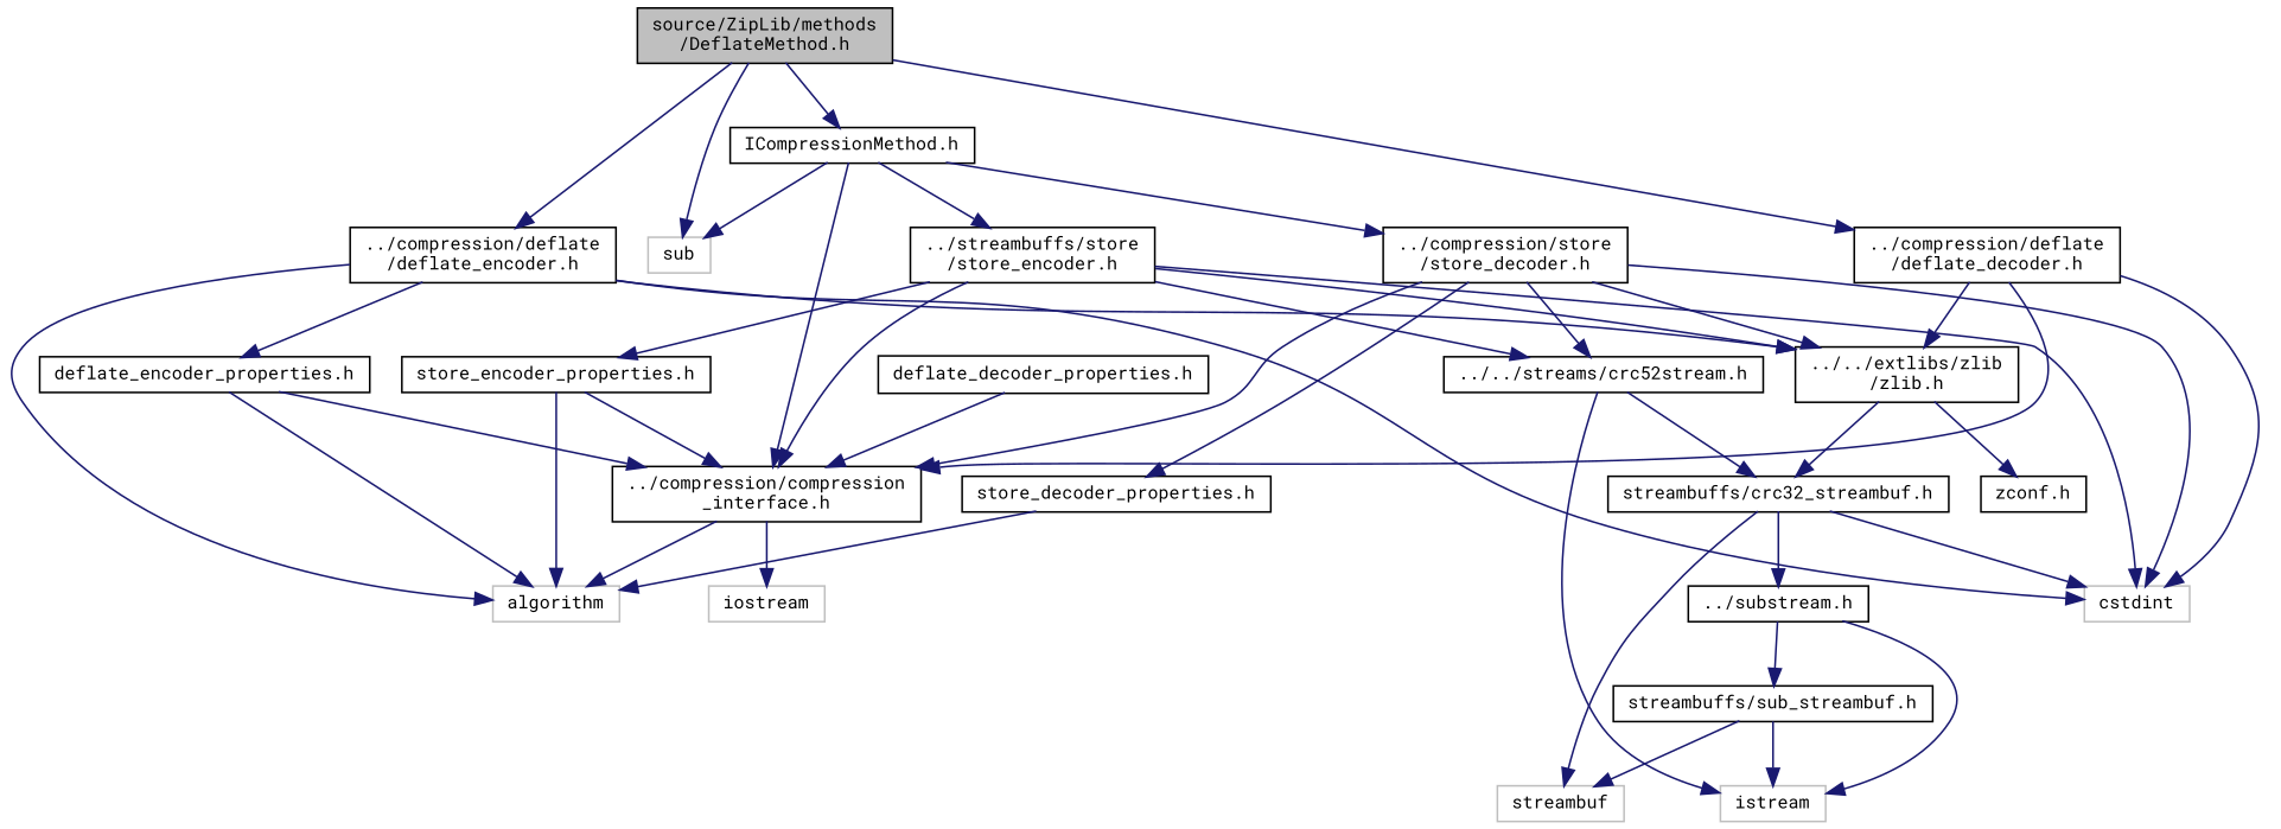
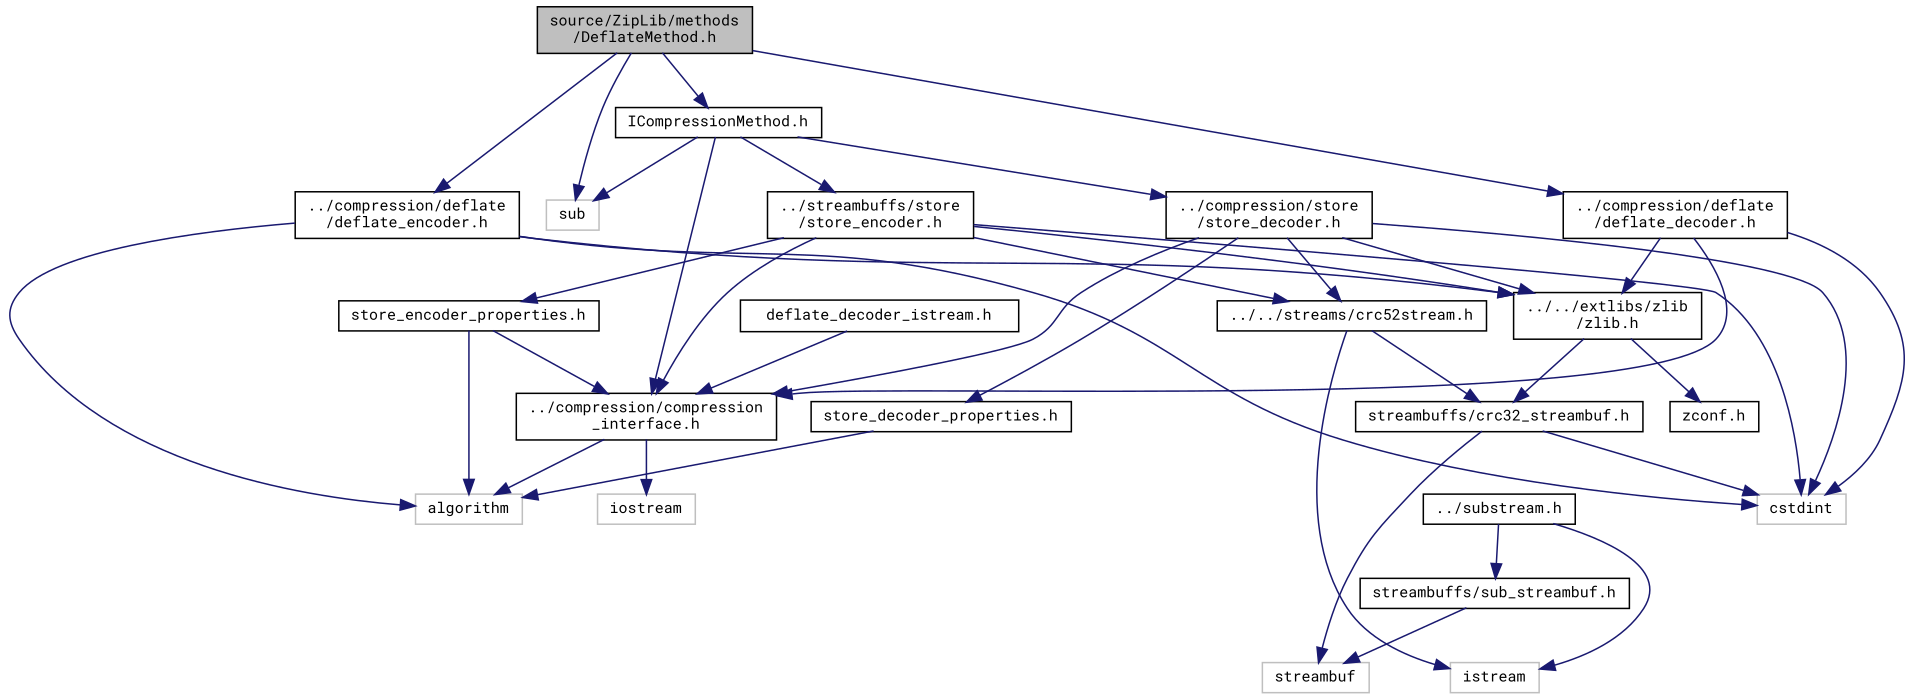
  digraph {
    fontname="Roboto Mono"
    node [color=black fillcolor=white fontname="Roboto Mono" fontsize=10 shape=record style=filled]
    edge [color=midnightblue fontname="Roboto Mono" fontsize=10 labelfontname=Helvetica labelfontsize=10 style=solid]
    n1 [fillcolor=grey75 fontcolor=black height=0.2 label="source/ZipLib/methods\l/DeflateMethod.h" width=0.4]
    n2 [height=0.2 label="ICompressionMethod.h" width=0.4]
    n3 [color=grey75 height=0.2 label=sub width=0.4]
    n4 [height=0.2 label="../compression/deflate\l/deflate_encoder.h" width=0.4]
    n5 [height=0.2 label="../compression/deflate\l/deflate_decoder.h" width=0.4]
    n6 [height=0.2 label="../compression/compression\l_interface.h" width=0.4]
    n7 [height=0.2 label="../streambuffs/store\l/store_encoder.h" width=0.4]
    n8 [height=0.2 label="../compression/store\l/store_decoder.h" width=0.4]
    n9 [color=grey75 height=0.2 label=algorithm width=0.4]
    n10 [color=grey75 height=0.2 label=cstdint width=0.4]
    n11 [height=0.2 label="../../extlibs/zlib\l/zlib.h" width=0.4]
-   n12 [height=0.2 label="deflate_encoder_properties.h" width=0.4]
    n13 [color=grey75 height=0.2 label=iostream width=0.4]
    n14 [height=0.2 label="store_encoder_properties.h" width=0.4]
    n15 [height=0.2 label="../../streams/crc52stream.h" width=0.4]
    n16 [height=0.2 label="store_decoder_properties.h" width=0.4]
    n17 [color=grey75 height=0.2 label=istream width=0.4]
    n18 [height=0.2 label="streambuffs/crc32_streambuf.h" width=0.4]
    n19 [height=0.2 label="zconf.h" width=0.4]
    n20 [color=grey75 height=0.2 label=streambuf width=0.4]
    n21 [height=0.2 label="../substream.h" width=0.4]
    n22 [height=0.2 label="streambuffs/sub_streambuf.h" width=0.4]
-   n23 [height=0.2 label="deflate_decoder_properties.h" width=0.4]
+   n23 [height=0.2 label="deflate_decoder_istream.h" width=0.4]
    n1 -> n2
    n1 -> n3
    n1 -> n4
    n1 -> n5
    n2 -> n3
    n2 -> n6
    n2 -> n7
    n2 -> n8
    n4 -> n9
    n4 -> n10
    n4 -> n11
-   n4 -> n12
    n5 -> n6
    n5 -> n10
    n5 -> n11
    n6 -> n9
    n6 -> n13
    n7 -> n6
    n7 -> n10
    n7 -> n11
    n7 -> n14
    n7 -> n15
    n8 -> n6
    n8 -> n10
    n8 -> n11
    n8 -> n15
    n8 -> n16
    n11 -> n18
    n11 -> n19
-   n12 -> n6
-   n12 -> n9
    n14 -> n6
    n14 -> n9
    n15 -> n17
    n15 -> n18
    n16 -> n9
    n18 -> n10
    n18 -> n20
-   n18 -> n21
    n21 -> n17
    n21 -> n22
-   n22 -> n17
    n22 -> n20
    n23 -> n6
  }
